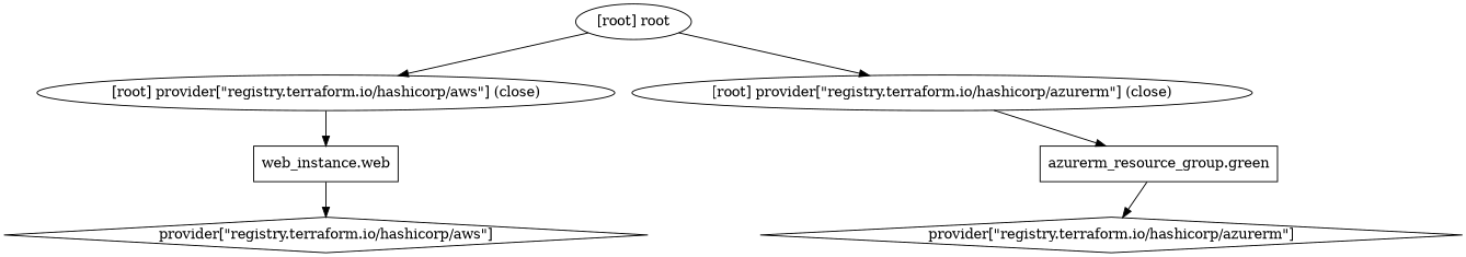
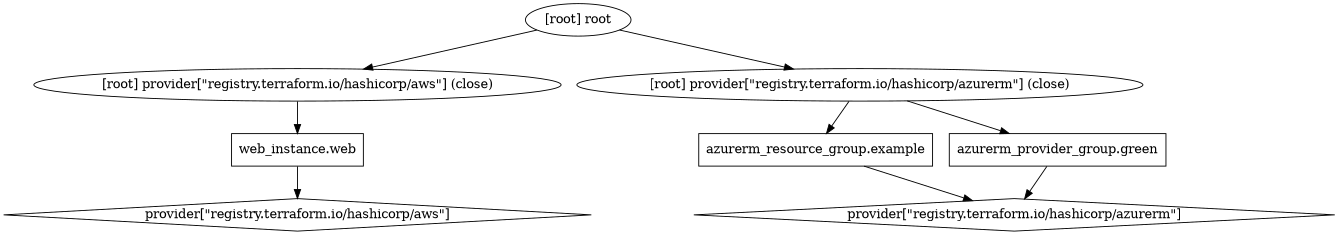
  digraph {
    compound=true
    newrank=true
    n1 [label="web_instance.web" shape=box]
    n2 [label="provider[\"registry.terraform.io/hashicorp/aws\"]" shape=diamond]
+   n3 [label="azurerm_resource_group.example" shape=box]
    n4 [label="provider[\"registry.terraform.io/hashicorp/azurerm\"]" shape=diamond]
-   n5 [label="azurerm_resource_group.green" shape=box]
+   n5 [label="azurerm_provider_group.green" shape=box]
    "[root] provider[\"registry.terraform.io/hashicorp/aws\"] (close)"
    "[root] provider[\"registry.terraform.io/hashicorp/azurerm\"] (close)"
    "[root] root"
    subgraph sub_1 {
      n1
      n2
+     n3
      n4
      n5
      "[root] provider[\"registry.terraform.io/hashicorp/aws\"] (close)"
      "[root] provider[\"registry.terraform.io/hashicorp/azurerm\"] (close)"
      "[root] root"
    }
    n1 -> n2
+   n3 -> n4
    n5 -> n4
    "[root] provider[\"registry.terraform.io/hashicorp/aws\"] (close)" -> n1
+   "[root] provider[\"registry.terraform.io/hashicorp/azurerm\"] (close)" -> n3
    "[root] provider[\"registry.terraform.io/hashicorp/azurerm\"] (close)" -> n5
    "[root] root" -> "[root] provider[\"registry.terraform.io/hashicorp/aws\"] (close)"
    "[root] root" -> "[root] provider[\"registry.terraform.io/hashicorp/azurerm\"] (close)"
  }
